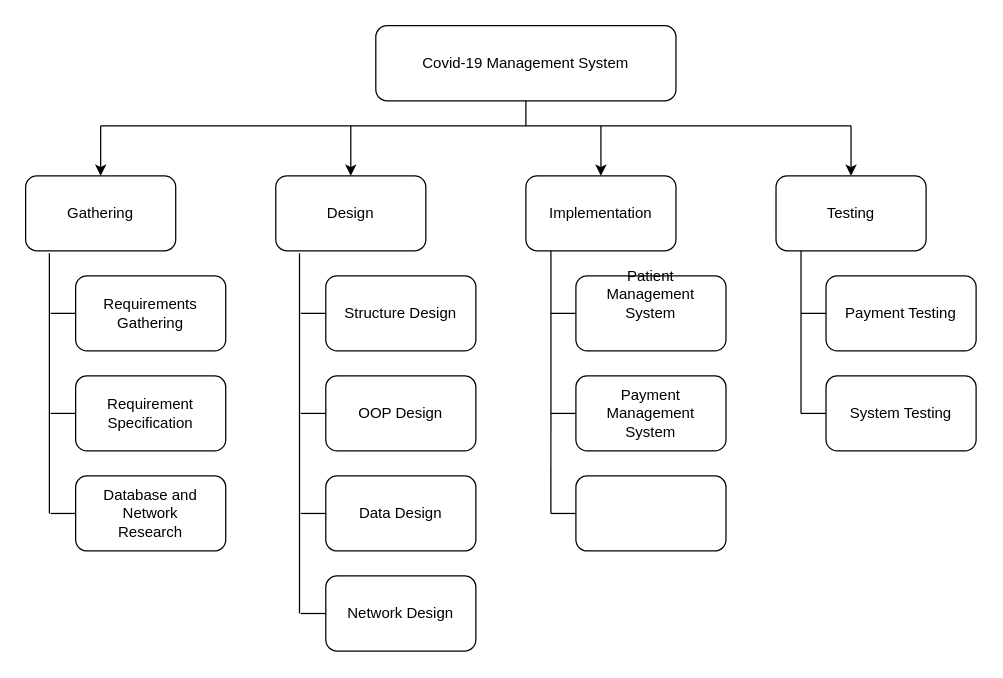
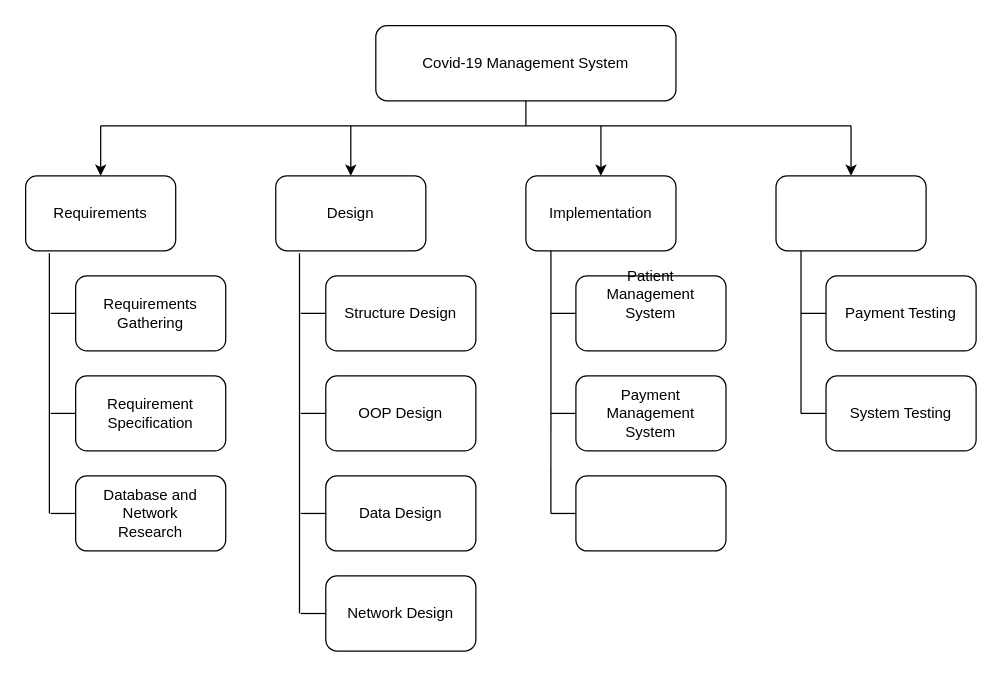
  <mxCell id="0" />
  <mxCell id="1" parent="0" />
  <mxCell id="2" value="" style="rounded=1;whiteSpace=wrap;html=1;" parent="1" vertex="1"><mxGeometry x="300" y="20" width="240" height="60" as="geometry" /></mxCell>
  <mxCell id="3" value="Covid-19 Management System" style="text;html=1;strokeColor=none;fillColor=none;align=center;verticalAlign=middle;whiteSpace=wrap;rounded=0;" parent="1" vertex="1"><mxGeometry x="310" y="40" width="220" height="20" as="geometry" /></mxCell>
  <mxCell id="4" value="" style="rounded=1;whiteSpace=wrap;html=1;" parent="1" vertex="1"><mxGeometry x="20" y="140" width="120" height="60" as="geometry" /></mxCell>
- <mxCell id="5" value="Gathering" style="text;html=1;strokeColor=none;fillColor=none;align=center;verticalAlign=middle;whiteSpace=wrap;rounded=0;" parent="1" vertex="1"><mxGeometry x="30" y="160" width="100" height="20" as="geometry" /></mxCell>
+ <mxCell id="5" value="Requirements" style="text;html=1;strokeColor=none;fillColor=none;align=center;verticalAlign=middle;whiteSpace=wrap;rounded=0;" parent="1" vertex="1"><mxGeometry x="30" y="160" width="100" height="20" as="geometry" /></mxCell>
  <mxCell id="6" value="" style="rounded=1;whiteSpace=wrap;html=1;" parent="1" vertex="1"><mxGeometry x="60" y="220" width="120" height="60" as="geometry" /></mxCell>
  <mxCell id="7" value="&lt;span style=&quot;color: rgba(0 , 0 , 0 , 0) ; font-family: monospace ; font-size: 0px&quot;&gt;%3CmxGraphModel%3E%3Croot%3E%3CmxCell%20id%3D%220%22%2F%3E%3CmxCell%20id%3D%221%22%20parent%3D%220%22%2F%3E%3CmxCell%20id%3D%222%22%20value%3D%22Requirements%22%20style%3D%22text%3Bhtml%3D1%3BstrokeColor%3Dnone%3BfillColor%3Dnone%3Balign%3Dcenter%3BverticalAlign%3Dmiddle%3BwhiteSpace%3Dwrap%3Brounded%3D0%3B%22%20vertex%3D%221%22%20parent%3D%221%22%3E%3CmxGeometry%20x%3D%2290%22%20y%3D%22180%22%20width%3D%22100%22%20height%3D%2220%22%20as%3D%22geometry%22%2F%3E%3C%2FmxCell%3E%3C%2Froot%3E%3C%2FmxGraphModel%3E&lt;/span&gt;" style="rounded=1;whiteSpace=wrap;html=1;" parent="1" vertex="1"><mxGeometry x="220" y="140" width="120" height="60" as="geometry" /></mxCell>
  <mxCell id="8" value="&lt;span style=&quot;color: rgba(0 , 0 , 0 , 0) ; font-family: monospace ; font-size: 0px&quot;&gt;%3CmxGraphModel%3E%3Croot%3E%3CmxCell%20id%3D%220%22%2F%3E%3CmxCell%20id%3D%221%22%20parent%3D%220%22%2F%3E%3CmxCell%20id%3D%222%22%20value%3D%22Requirements%22%20style%3D%22text%3Bhtml%3D1%3BstrokeColor%3Dnone%3BfillColor%3Dnone%3Balign%3Dcenter%3BverticalAlign%3Dmiddle%3BwhiteSpace%3Dwrap%3Brounded%3D0%3B%22%20vertex%3D%221%22%20parent%3D%221%22%3E%3CmxGeometry%20x%3D%2290%22%20y%3D%22180%22%20width%3D%22100%22%20height%3D%2220%22%20as%3D%22geometry%22%2F%3E%3C%2FmxCell%3E%3C%2Froot%3E%3C%2FmxGraphModel%3E&lt;/span&gt;&lt;span style=&quot;color: rgba(0 , 0 , 0 , 0) ; font-family: monospace ; font-size: 0px&quot;&gt;%3CmxGraphModel%3E%3Croot%3E%3CmxCell%20id%3D%220%22%2F%3E%3CmxCell%20id%3D%221%22%20parent%3D%220%22%2F%3E%3CmxCell%20id%3D%222%22%20value%3D%22Requirements%22%20style%3D%22text%3Bhtml%3D1%3BstrokeColor%3Dnone%3BfillColor%3Dnone%3Balign%3Dcenter%3BverticalAlign%3Dmiddle%3BwhiteSpace%3Dwrap%3Brounded%3D0%3B%22%20vertex%3D%221%22%20parent%3D%221%22%3E%3CmxGeometry%20x%3D%2290%22%20y%3D%22180%22%20width%3D%22100%22%20height%3D%2220%22%20as%3D%22geometry%22%2F%3E%3C%2FmxCell%3E%3C%2Froot%3E%3C%2FmxGraphModel%3E&lt;/span&gt;" style="rounded=1;whiteSpace=wrap;html=1;" parent="1" vertex="1"><mxGeometry x="420" y="140" width="120" height="60" as="geometry" /></mxCell>
  <mxCell id="9" value="" style="rounded=1;whiteSpace=wrap;html=1;" parent="1" vertex="1"><mxGeometry x="620" y="140" width="120" height="60" as="geometry" /></mxCell>
  <mxCell id="10" value="Design" style="text;html=1;strokeColor=none;fillColor=none;align=center;verticalAlign=middle;whiteSpace=wrap;rounded=0;" parent="1" vertex="1"><mxGeometry x="230" y="160" width="100" height="20" as="geometry" /></mxCell>
  <mxCell id="11" value="Implementation" style="text;html=1;strokeColor=none;fillColor=none;align=center;verticalAlign=middle;whiteSpace=wrap;rounded=0;" parent="1" vertex="1"><mxGeometry x="430" y="160" width="100" height="20" as="geometry" /></mxCell>
- <mxCell id="12" value="Testing" style="text;html=1;strokeColor=none;fillColor=none;align=center;verticalAlign=middle;whiteSpace=wrap;rounded=0;" parent="1" vertex="1"><mxGeometry x="630" y="160" width="100" height="20" as="geometry" /></mxCell>
  <mxCell id="13" value="Requirements Gathering" style="text;html=1;strokeColor=none;fillColor=none;align=center;verticalAlign=middle;whiteSpace=wrap;rounded=0;" parent="1" vertex="1"><mxGeometry x="70" y="240" width="100" height="20" as="geometry" /></mxCell>
  <mxCell id="14" value="" style="rounded=1;whiteSpace=wrap;html=1;" parent="1" vertex="1"><mxGeometry x="60" y="300" width="120" height="60" as="geometry" /></mxCell>
  <mxCell id="15" value="Requirement Specification" style="text;html=1;strokeColor=none;fillColor=none;align=center;verticalAlign=middle;whiteSpace=wrap;rounded=0;" parent="1" vertex="1"><mxGeometry x="70" y="320" width="100" height="20" as="geometry" /></mxCell>
  <mxCell id="16" value="" style="rounded=1;whiteSpace=wrap;html=1;" parent="1" vertex="1"><mxGeometry x="60" y="380" width="120" height="60" as="geometry" /></mxCell>
  <mxCell id="17" value="Database and Network Research" style="text;html=1;strokeColor=none;fillColor=none;align=center;verticalAlign=middle;whiteSpace=wrap;rounded=0;" parent="1" vertex="1"><mxGeometry x="70" y="400" width="100" height="20" as="geometry" /></mxCell>
  <mxCell id="18" value="" style="rounded=1;whiteSpace=wrap;html=1;" parent="1" vertex="1"><mxGeometry x="260" y="220" width="120" height="60" as="geometry" /></mxCell>
  <mxCell id="19" value="Structure Design" style="text;html=1;strokeColor=none;fillColor=none;align=center;verticalAlign=middle;whiteSpace=wrap;rounded=0;" parent="1" vertex="1"><mxGeometry x="270" y="240" width="100" height="20" as="geometry" /></mxCell>
  <mxCell id="20" value="" style="rounded=1;whiteSpace=wrap;html=1;" parent="1" vertex="1"><mxGeometry x="260" y="300" width="120" height="60" as="geometry" /></mxCell>
  <mxCell id="21" value="OOP Design" style="text;html=1;strokeColor=none;fillColor=none;align=center;verticalAlign=middle;whiteSpace=wrap;rounded=0;" parent="1" vertex="1"><mxGeometry x="270" y="320" width="100" height="20" as="geometry" /></mxCell>
  <mxCell id="22" value="&lt;span style=&quot;color: rgba(0 , 0 , 0 , 0) ; font-family: monospace ; font-size: 0px&quot;&gt;%3CmxGraphModel%3E%3Croot%3E%3CmxCell%20id%3D%220%22%2F%3E%3CmxCell%20id%3D%221%22%20parent%3D%220%22%2F%3E%3CmxCell%20id%3D%222%22%20value%3D%22Requirements%22%20style%3D%22text%3Bhtml%3D1%3BstrokeColor%3Dnone%3BfillColor%3Dnone%3Balign%3Dcenter%3BverticalAlign%3Dmiddle%3BwhiteSpace%3Dwrap%3Brounded%3D0%3B%22%20vertex%3D%221%22%20parent%3D%221%22%3E%3CmxGeometry%20x%3D%2290%22%20y%3D%22180%22%20width%3D%22100%22%20height%3D%2220%22%20as%3D%22geometry%22%2F%3E%3C%2FmxCell%3E%3C%2Froot%3E%3C%2FmxGraphModel%3E&lt;/span&gt;" style="rounded=1;whiteSpace=wrap;html=1;" parent="1" vertex="1"><mxGeometry x="260" y="380" width="120" height="60" as="geometry" /></mxCell>
  <mxCell id="23" value="Data Design" style="text;html=1;strokeColor=none;fillColor=none;align=center;verticalAlign=middle;whiteSpace=wrap;rounded=0;" parent="1" vertex="1"><mxGeometry x="270" y="400" width="100" height="20" as="geometry" /></mxCell>
  <mxCell id="24" value="" style="rounded=1;whiteSpace=wrap;html=1;" parent="1" vertex="1"><mxGeometry x="260" y="460" width="120" height="60" as="geometry" /></mxCell>
  <mxCell id="25" value="Network Design" style="text;html=1;strokeColor=none;fillColor=none;align=center;verticalAlign=middle;whiteSpace=wrap;rounded=0;" parent="1" vertex="1"><mxGeometry x="270" y="480" width="100" height="20" as="geometry" /></mxCell>
  <mxCell id="26" value="" style="rounded=1;whiteSpace=wrap;html=1;" parent="1" vertex="1"><mxGeometry x="460" y="220" width="120" height="60" as="geometry" /></mxCell>
  <mxCell id="27" value="Patient Management System" style="text;html=1;strokeColor=none;fillColor=none;align=center;verticalAlign=middle;whiteSpace=wrap;rounded=0;" parent="1" vertex="1"><mxGeometry x="470" y="225" width="100" height="20" as="geometry" /></mxCell>
  <mxCell id="28" value="" style="rounded=1;whiteSpace=wrap;html=1;" parent="1" vertex="1"><mxGeometry x="460" y="300" width="120" height="60" as="geometry" /></mxCell>
  <mxCell id="29" value="Payment Management System" style="text;html=1;strokeColor=none;fillColor=none;align=center;verticalAlign=middle;whiteSpace=wrap;rounded=0;" parent="1" vertex="1"><mxGeometry x="470" y="320" width="100" height="20" as="geometry" /></mxCell>
  <mxCell id="30" value="" style="rounded=1;whiteSpace=wrap;html=1;" parent="1" vertex="1"><mxGeometry x="460" y="380" width="120" height="60" as="geometry" /></mxCell>
  <mxCell id="31" value="&lt;span style=&quot;color: rgba(0 , 0 , 0 , 0) ; font-family: monospace ; font-size: 0px&quot;&gt;%3CmxGraphModel%3E%3Croot%3E%3CmxCell%20id%3D%220%22%2F%3E%3CmxCell%20id%3D%221%22%20parent%3D%220%22%2F%3E%3CmxCell%20id%3D%222%22%20value%3D%22Requirements%22%20style%3D%22text%3Bhtml%3D1%3BstrokeColor%3Dnone%3BfillColor%3Dnone%3Balign%3Dcenter%3BverticalAlign%3Dmiddle%3BwhiteSpace%3Dwrap%3Brounded%3D0%3B%22%20vertex%3D%221%22%20parent%3D%221%22%3E%3CmxGeometry%20x%3D%2290%22%20y%3D%22180%22%20width%3D%22100%22%20height%3D%2220%22%20as%3D%22geometry%22%2F%3E%3C%2FmxCell%3E%3C%2Froot%3E%3C%2FmxGraphModel%3E&lt;/span&gt;" style="rounded=1;whiteSpace=wrap;html=1;" parent="1" vertex="1"><mxGeometry x="660" y="220" width="120" height="60" as="geometry" /></mxCell>
  <mxCell id="32" value="Payment Testing" style="text;html=1;strokeColor=none;fillColor=none;align=center;verticalAlign=middle;whiteSpace=wrap;rounded=0;" parent="1" vertex="1"><mxGeometry x="670" y="240" width="100" height="20" as="geometry" /></mxCell>
  <mxCell id="33" value="&lt;span style=&quot;color: rgba(0 , 0 , 0 , 0) ; font-family: monospace ; font-size: 0px&quot;&gt;%3CmxGraphModel%3E%3Croot%3E%3CmxCell%20id%3D%220%22%2F%3E%3CmxCell%20id%3D%221%22%20parent%3D%220%22%2F%3E%3CmxCell%20id%3D%222%22%20value%3D%22Requirements%22%20style%3D%22text%3Bhtml%3D1%3BstrokeColor%3Dnone%3BfillColor%3Dnone%3Balign%3Dcenter%3BverticalAlign%3Dmiddle%3BwhiteSpace%3Dwrap%3Brounded%3D0%3B%22%20vertex%3D%221%22%20parent%3D%221%22%3E%3CmxGeometry%20x%3D%2290%22%20y%3D%22180%22%20width%3D%22100%22%20height%3D%2220%22%20as%3D%22geometry%22%2F%3E%3C%2FmxCell%3E%3C%2Froot%3E%3C%2FmxGraphModel%3E&lt;/span&gt;" style="rounded=1;whiteSpace=wrap;html=1;" parent="1" vertex="1"><mxGeometry x="660" y="300" width="120" height="60" as="geometry" /></mxCell>
  <mxCell id="34" value="System Testing" style="text;html=1;strokeColor=none;fillColor=none;align=center;verticalAlign=middle;whiteSpace=wrap;rounded=0;" parent="1" vertex="1"><mxGeometry x="670" y="320" width="100" height="20" as="geometry" /></mxCell>
  <mxCell id="35" value="" style="endArrow=none;html=1;entryX=0.5;entryY=1;entryDx=0;entryDy=0;" parent="1" target="2" edge="1"><mxGeometry width="50" height="50" relative="1" as="geometry"><mxPoint x="420" y="100" as="sourcePoint" /><mxPoint x="430" y="180" as="targetPoint" /></mxGeometry></mxCell>
  <mxCell id="36" value="" style="endArrow=none;html=1;" parent="1" edge="1"><mxGeometry width="50" height="50" relative="1" as="geometry"><mxPoint x="80" y="100" as="sourcePoint" /><mxPoint x="680" y="100" as="targetPoint" /></mxGeometry></mxCell>
  <mxCell id="37" value="" style="endArrow=classic;html=1;entryX=0.5;entryY=0;entryDx=0;entryDy=0;" parent="1" target="4" edge="1"><mxGeometry width="50" height="50" relative="1" as="geometry"><mxPoint x="80" y="100" as="sourcePoint" /><mxPoint x="430" y="180" as="targetPoint" /></mxGeometry></mxCell>
  <mxCell id="38" value="" style="endArrow=classic;html=1;entryX=0.5;entryY=0;entryDx=0;entryDy=0;" parent="1" target="7" edge="1"><mxGeometry width="50" height="50" relative="1" as="geometry"><mxPoint x="280" y="100" as="sourcePoint" /><mxPoint x="90" y="150" as="targetPoint" /></mxGeometry></mxCell>
  <mxCell id="39" value="" style="endArrow=classic;html=1;entryX=0.5;entryY=0;entryDx=0;entryDy=0;" parent="1" target="8" edge="1"><mxGeometry width="50" height="50" relative="1" as="geometry"><mxPoint x="480" y="100" as="sourcePoint" /><mxPoint x="100" y="160" as="targetPoint" /></mxGeometry></mxCell>
  <mxCell id="40" value="" style="endArrow=classic;html=1;entryX=0.5;entryY=0;entryDx=0;entryDy=0;" parent="1" target="9" edge="1"><mxGeometry width="50" height="50" relative="1" as="geometry"><mxPoint x="680" y="100" as="sourcePoint" /><mxPoint x="110" y="170" as="targetPoint" /></mxGeometry></mxCell>
  <mxCell id="41" value="" style="endArrow=none;html=1;entryX=0.158;entryY=1.033;entryDx=0;entryDy=0;entryPerimeter=0;" parent="1" target="4" edge="1"><mxGeometry width="50" height="50" relative="1" as="geometry"><mxPoint x="39" y="410" as="sourcePoint" /><mxPoint x="430" y="180" as="targetPoint" /></mxGeometry></mxCell>
  <mxCell id="42" value="" style="endArrow=none;html=1;entryX=0.158;entryY=1.033;entryDx=0;entryDy=0;entryPerimeter=0;" parent="1" target="7" edge="1"><mxGeometry width="50" height="50" relative="1" as="geometry"><mxPoint x="239" y="490" as="sourcePoint" /><mxPoint x="230" y="203" as="targetPoint" /></mxGeometry></mxCell>
  <mxCell id="43" value="" style="endArrow=none;html=1;entryX=0.167;entryY=1;entryDx=0;entryDy=0;entryPerimeter=0;" parent="1" target="8" edge="1"><mxGeometry width="50" height="50" relative="1" as="geometry"><mxPoint x="440" y="410" as="sourcePoint" /><mxPoint x="251" y="213" as="targetPoint" /></mxGeometry></mxCell>
  <mxCell id="44" value="" style="endArrow=none;html=1;" parent="1" edge="1"><mxGeometry width="50" height="50" relative="1" as="geometry"><mxPoint x="640" y="330" as="sourcePoint" /><mxPoint x="640" y="200" as="targetPoint" /></mxGeometry></mxCell>
  <mxCell id="45" value="" style="endArrow=none;html=1;exitX=0;exitY=0.5;exitDx=0;exitDy=0;" parent="1" source="6" edge="1"><mxGeometry width="50" height="50" relative="1" as="geometry"><mxPoint x="380" y="330" as="sourcePoint" /><mxPoint x="40" y="250" as="targetPoint" /></mxGeometry></mxCell>
  <mxCell id="46" value="" style="endArrow=none;html=1;exitX=0;exitY=0.5;exitDx=0;exitDy=0;" parent="1" source="14" edge="1"><mxGeometry width="50" height="50" relative="1" as="geometry"><mxPoint x="50" y="330" as="sourcePoint" /><mxPoint x="40" y="330" as="targetPoint" /></mxGeometry></mxCell>
  <mxCell id="47" value="" style="endArrow=none;html=1;exitX=0;exitY=0.5;exitDx=0;exitDy=0;" parent="1" source="16" edge="1"><mxGeometry width="50" height="50" relative="1" as="geometry"><mxPoint x="50" y="410" as="sourcePoint" /><mxPoint x="40" y="410" as="targetPoint" /></mxGeometry></mxCell>
  <mxCell id="48" value="" style="endArrow=none;html=1;exitX=0;exitY=0.5;exitDx=0;exitDy=0;" parent="1" source="18" edge="1"><mxGeometry width="50" height="50" relative="1" as="geometry"><mxPoint x="250" y="250" as="sourcePoint" /><mxPoint x="240" y="250" as="targetPoint" /></mxGeometry></mxCell>
  <mxCell id="49" value="" style="endArrow=none;html=1;exitX=0;exitY=0.5;exitDx=0;exitDy=0;" parent="1" source="20" edge="1"><mxGeometry width="50" height="50" relative="1" as="geometry"><mxPoint x="260" y="320" as="sourcePoint" /><mxPoint x="240" y="330" as="targetPoint" /></mxGeometry></mxCell>
  <mxCell id="50" value="" style="endArrow=none;html=1;exitX=0;exitY=0.5;exitDx=0;exitDy=0;" parent="1" source="22" edge="1"><mxGeometry width="50" height="50" relative="1" as="geometry"><mxPoint x="250" y="420" as="sourcePoint" /><mxPoint x="240" y="410" as="targetPoint" /></mxGeometry></mxCell>
  <mxCell id="51" value="" style="endArrow=none;html=1;exitX=0;exitY=0.5;exitDx=0;exitDy=0;" parent="1" source="24" edge="1"><mxGeometry width="50" height="50" relative="1" as="geometry"><mxPoint x="250" y="490" as="sourcePoint" /><mxPoint x="240" y="490" as="targetPoint" /></mxGeometry></mxCell>
  <mxCell id="52" value="" style="endArrow=none;html=1;exitX=0;exitY=0.5;exitDx=0;exitDy=0;" parent="1" source="26" edge="1"><mxGeometry width="50" height="50" relative="1" as="geometry"><mxPoint x="450" y="250" as="sourcePoint" /><mxPoint x="440" y="250" as="targetPoint" /></mxGeometry></mxCell>
  <mxCell id="53" value="" style="endArrow=none;html=1;exitX=0;exitY=0.5;exitDx=0;exitDy=0;" parent="1" source="28" edge="1"><mxGeometry width="50" height="50" relative="1" as="geometry"><mxPoint x="450" y="340" as="sourcePoint" /><mxPoint x="440" y="330" as="targetPoint" /></mxGeometry></mxCell>
  <mxCell id="54" value="" style="endArrow=none;html=1;exitX=0;exitY=0.5;exitDx=0;exitDy=0;" parent="1" source="30" edge="1"><mxGeometry width="50" height="50" relative="1" as="geometry"><mxPoint x="450" y="410" as="sourcePoint" /><mxPoint x="440" y="410" as="targetPoint" /></mxGeometry></mxCell>
  <mxCell id="55" value="" style="endArrow=none;html=1;exitX=0;exitY=0.5;exitDx=0;exitDy=0;" parent="1" edge="1"><mxGeometry width="50" height="50" relative="1" as="geometry"><mxPoint x="660" y="250" as="sourcePoint" /><mxPoint x="640" y="250" as="targetPoint" /></mxGeometry></mxCell>
  <mxCell id="56" value="" style="endArrow=none;html=1;exitX=0;exitY=0.5;exitDx=0;exitDy=0;" parent="1" source="33" edge="1"><mxGeometry width="50" height="50" relative="1" as="geometry"><mxPoint x="650" y="320" as="sourcePoint" /><mxPoint x="640" y="330" as="targetPoint" /></mxGeometry></mxCell>
